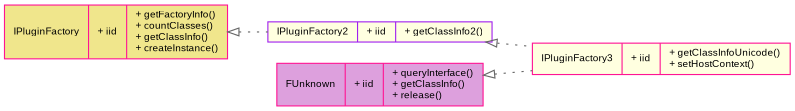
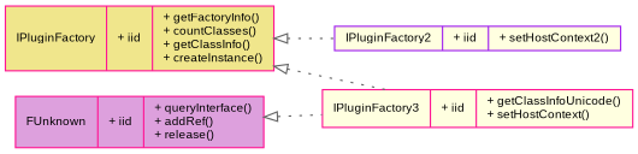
  digraph {
    rankdir=LR
    node [color=deeppink fillcolor=lightyellow fontname=Arial fontsize=9 shape=record style=filled]
    edge [arrowtail=empty color=gray40 dir=back fontname=Arial fontsize=9 labelfontname=Arial labelfontsize=9 style=dotted]
    n1 [fillcolor=khaki fontcolor=black height=0.2 label="{IPluginFactory\n|+ iid\l|+ getFactoryInfo()\l+ countClasses()\l+ getClassInfo()\l+ createInstance()\l}" width=0.4]
-   n2 [color=purple height=0.2 label="{IPluginFactory2\n|+ iid\l|+ getClassInfo2()\l}" width=0.4]
+   n2 [color=purple height=0.2 label="{IPluginFactory2\n|+ iid\l|+ setHostContext2()\l}" width=0.4]
    n3 [height=0.2 label="{IPluginFactory3\n|+ iid\l|+ getClassInfoUnicode()\l+ setHostContext()\l}" width=0.4]
-   n4 [fillcolor=plum height=0.2 label="{FUnknown\n|+ iid\l|+ queryInterface()\l+ getClassInfo()\l+ release()\l}" width=0.4]
+   n4 [fillcolor=plum height=0.2 label="{FUnknown\n|+ iid\l|+ queryInterface()\l+ addRef()\l+ release()\l}" width=0.4]
    n1 -> n2
-   n2 -> n3
+   n1 -> n3
    n4 -> n3
  }
